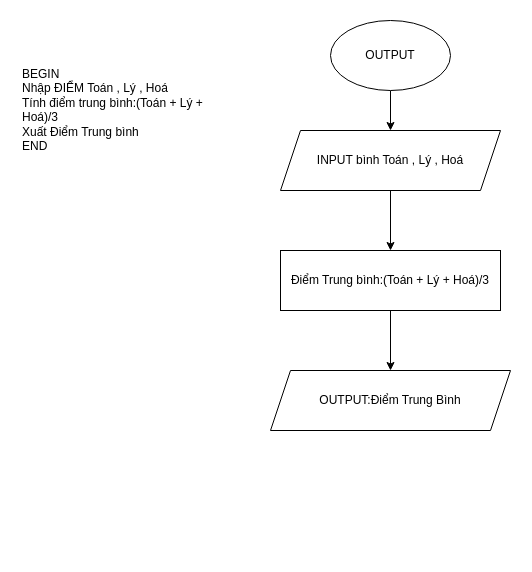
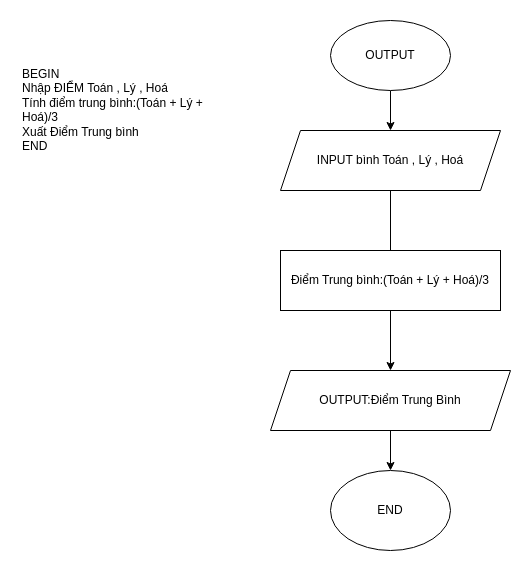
  <mxCell id="0" />
  <mxCell id="1" parent="0" />
  <mxCell id="2" value="" style="edgeStyle=orthogonalEdgeStyle;rounded=0;orthogonalLoop=1;jettySize=auto;html=1;" edge="1" parent="1" source="3" target="6"><mxGeometry relative="1" as="geometry" /></mxCell>
  <mxCell id="3" value="OUTPUT" style="ellipse;whiteSpace=wrap;html=1;" vertex="1" parent="1"><mxGeometry x="330" y="20" width="120" height="70" as="geometry" /></mxCell>
- <mxCell id="5" value="" style="edgeStyle=orthogonalEdgeStyle;rounded=0;orthogonalLoop=1;jettySize=auto;html=1;" edge="1" parent="1" source="6" target="8"><mxGeometry relative="1" as="geometry" /></mxCell>
+ <mxCell id="4" value="END" style="ellipse;whiteSpace=wrap;html=1;" vertex="1" parent="1"><mxGeometry x="330" y="470" width="120" height="80" as="geometry" /></mxCell>
+ <mxCell id="5" value="" style="edgeStyle=orthogonalEdgeStyle;rounded=0;orthogonalLoop=1;jettySize=auto;html=1;endArrow=none;" edge="1" parent="1" source="6" target="8"><mxGeometry relative="1" as="geometry" /></mxCell>
  <mxCell id="6" value="INPUT bình Toán , Lý , Hoá" style="shape=parallelogram;perimeter=parallelogramPerimeter;whiteSpace=wrap;html=1;fixedSize=1;" vertex="1" parent="1"><mxGeometry x="280" y="130" width="220" height="60" as="geometry" /></mxCell>
  <mxCell id="7" value="" style="edgeStyle=orthogonalEdgeStyle;rounded=0;orthogonalLoop=1;jettySize=auto;html=1;" edge="1" parent="1" source="8" target="10"><mxGeometry relative="1" as="geometry" /></mxCell>
  <mxCell id="8" value="Điểm Trung bình:(Toán + Lý + Hoá)/3" style="rounded=0;whiteSpace=wrap;html=1;" vertex="1" parent="1"><mxGeometry x="280" y="250" width="220" height="60" as="geometry" /></mxCell>
+ <mxCell id="9" value="" style="edgeStyle=orthogonalEdgeStyle;rounded=0;orthogonalLoop=1;jettySize=auto;html=1;" edge="1" parent="1" source="10" target="4"><mxGeometry relative="1" as="geometry" /></mxCell>
  <mxCell id="10" value="OUTPUT:Điểm Trung Bình" style="shape=parallelogram;perimeter=parallelogramPerimeter;whiteSpace=wrap;html=1;fixedSize=1;" vertex="1" parent="1"><mxGeometry x="270" y="370" width="240" height="60" as="geometry" /></mxCell>
  <mxCell id="11" value="BEGIN&lt;br&gt;Nhập ĐIỂM Toán , Lý , Hoá&lt;br&gt;Tính điểm trung bình:(Toán + Lý + Hoá)/3&lt;br&gt;Xuất Điểm Trung bình&lt;br&gt;END" style="text;whiteSpace=wrap;html=1;" vertex="1" parent="1"><mxGeometry x="20" y="60" width="190" height="120" as="geometry" /></mxCell>
